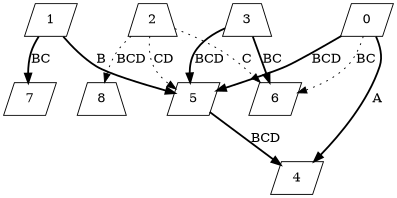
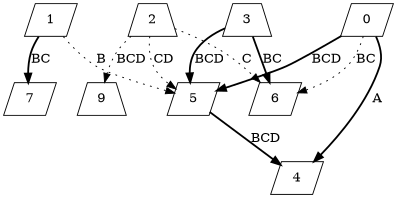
  digraph {
    node [shape=parallelogram]
    edge [style=bold]
    0
    4
    5
    6
    1
    7
    2 [shape=trapezium]
-   8 [shape=trapezium]
+   8 [shape=trapezium label=9]
    3 [shape=trapezium]
    0 -> 4 [label=A]
    0 -> 5 [label=BCD]
    0 -> 6 [label=BC style=dotted]
    5 -> 4 [label=BCD]
-   1 -> 5 [label=B]
+   1 -> 5 [label=B style=dotted]
    1 -> 7 [label=BC]
    2 -> 5 [label=CD style=dotted]
    2 -> 6 [label=C style=dotted]
    2 -> 8 [label=BCD style=dotted]
    3 -> 5 [label=BCD]
    3 -> 6 [label=BC]
  }
